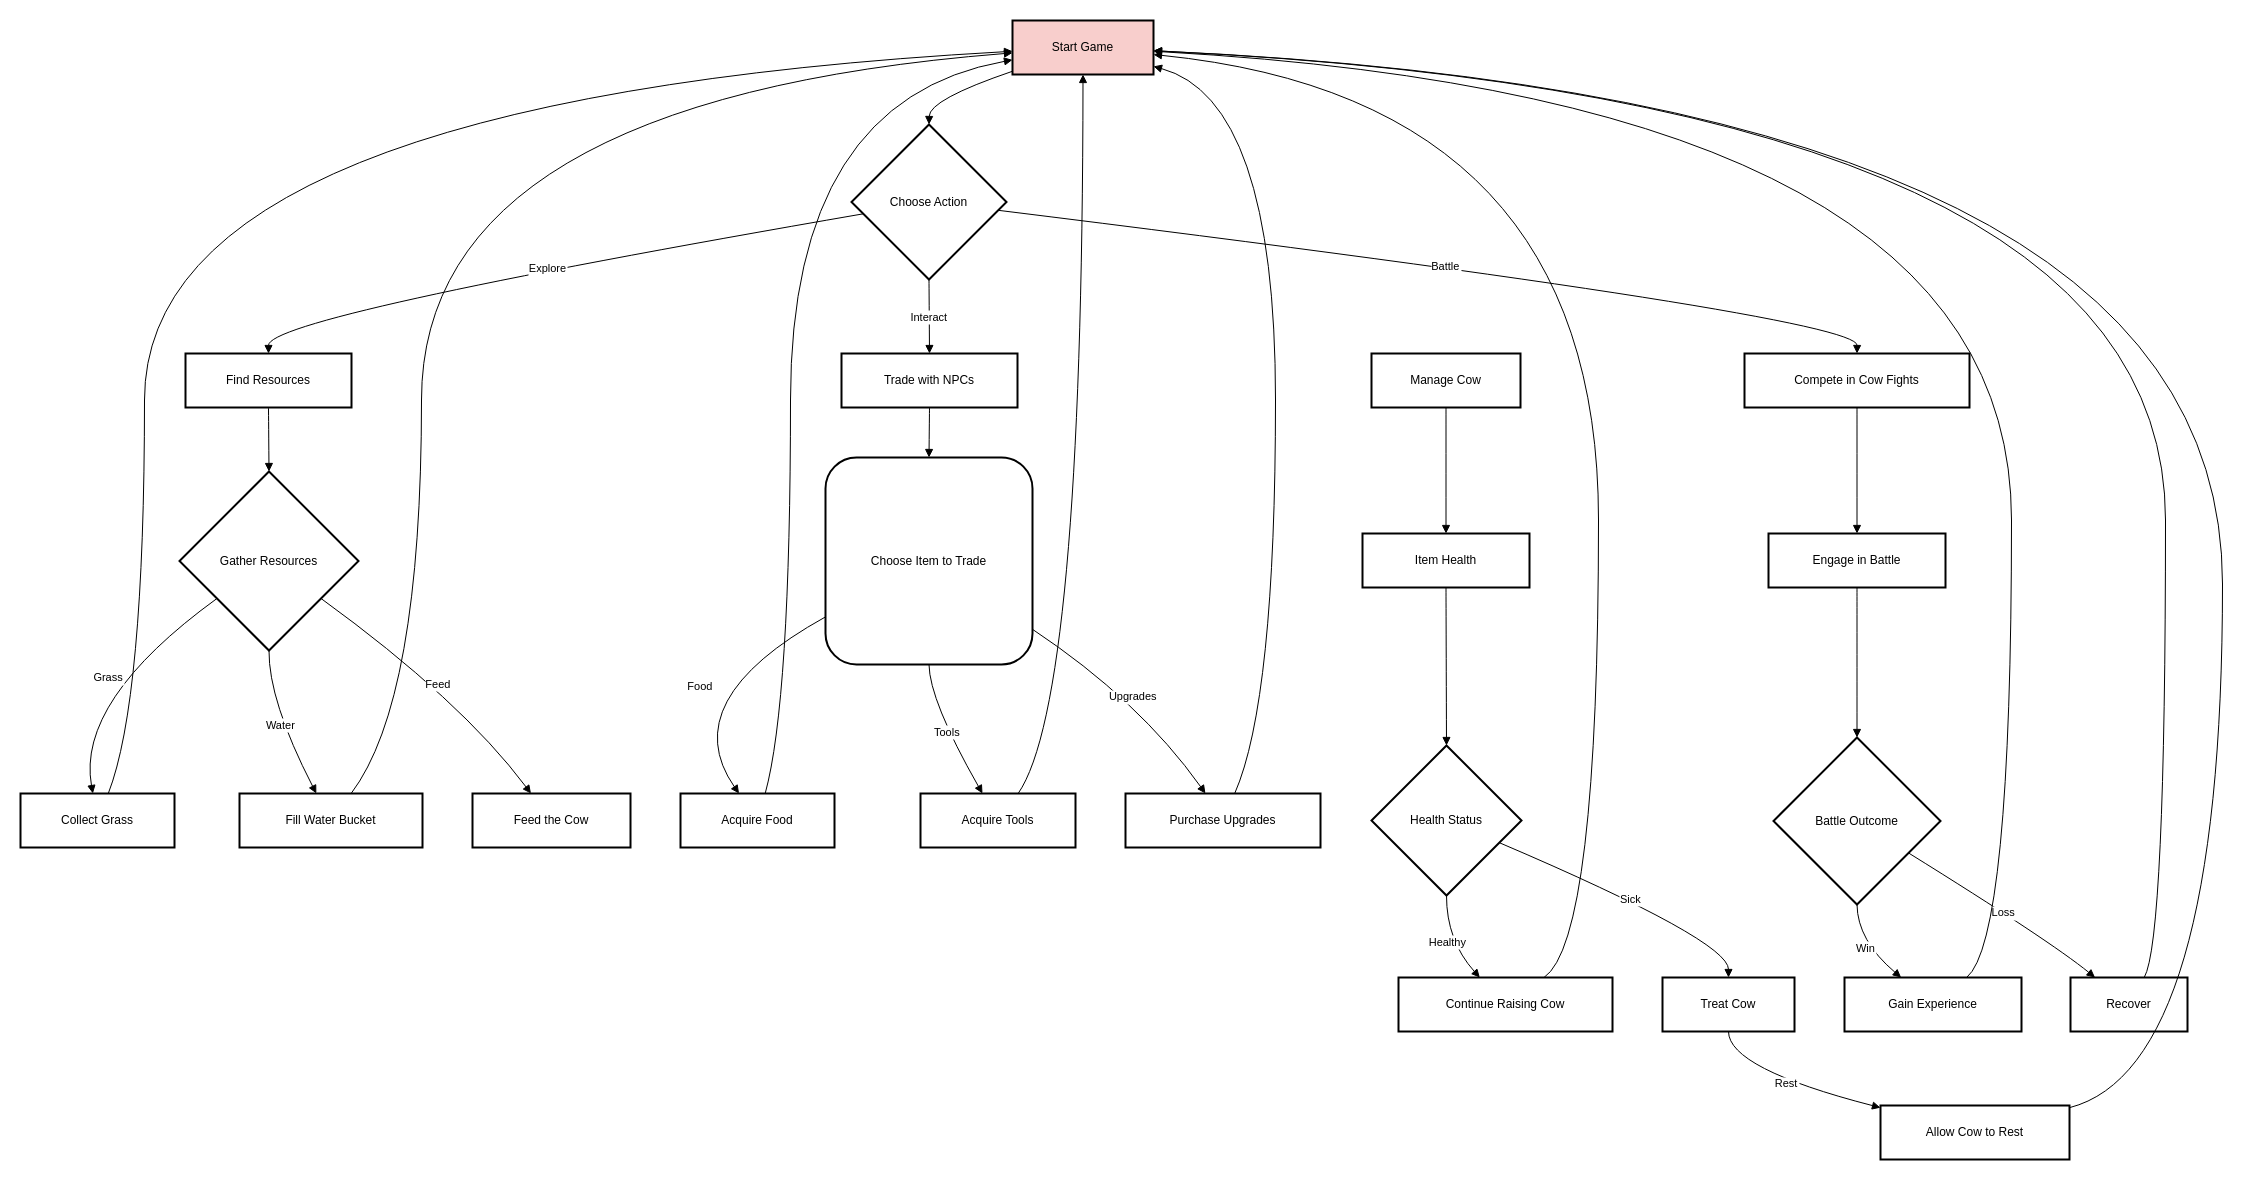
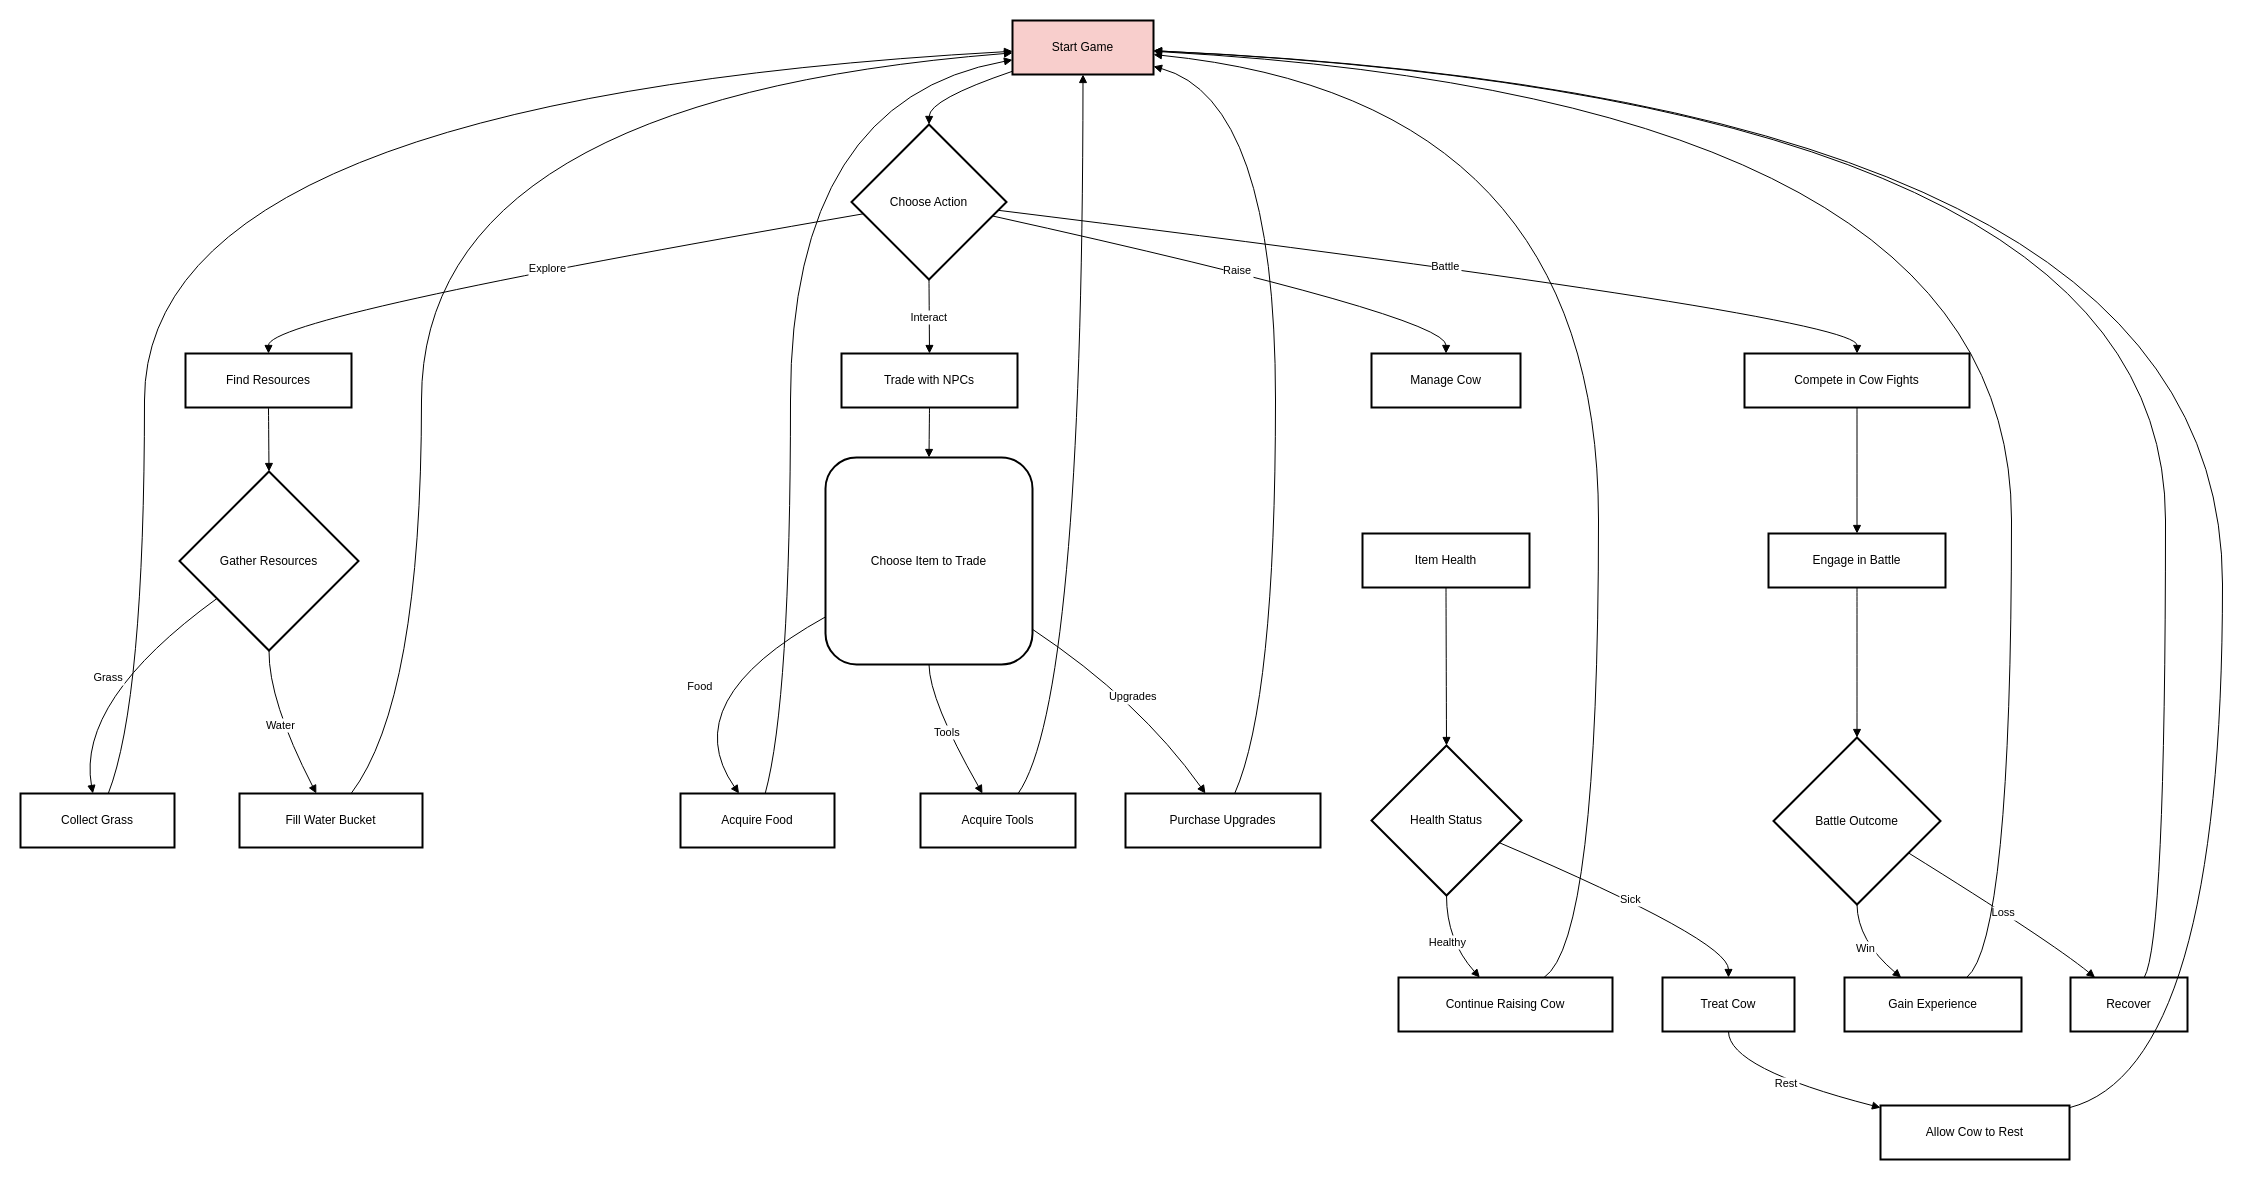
  <mxCell id="0" />
  <mxCell id="1" parent="0" />
  <mxCell id="2" value="Start Game" style="whiteSpace=wrap;strokeWidth=2;fillColor=#f8cecc;" parent="1" vertex="1"><mxGeometry x="1012" y="20" width="141" height="54" as="geometry" /></mxCell>
  <mxCell id="3" value="Choose Action" style="rhombus;strokeWidth=2;whiteSpace=wrap;" parent="1" vertex="1"><mxGeometry x="851" y="124" width="155" height="155" as="geometry" /></mxCell>
  <mxCell id="4" value="Find Resources" style="whiteSpace=wrap;strokeWidth=2;" parent="1" vertex="1"><mxGeometry x="185" y="353" width="166" height="54" as="geometry" /></mxCell>
  <mxCell id="5" value="Trade with NPCs" style="whiteSpace=wrap;strokeWidth=2;" parent="1" vertex="1"><mxGeometry x="841" y="353" width="176" height="54" as="geometry" /></mxCell>
  <mxCell id="6" value="Manage Cow" style="whiteSpace=wrap;strokeWidth=2;" parent="1" vertex="1"><mxGeometry x="1371" y="353" width="149" height="54" as="geometry" /></mxCell>
  <mxCell id="7" value="Compete in Cow Fights" style="whiteSpace=wrap;strokeWidth=2;" parent="1" vertex="1"><mxGeometry x="1744" y="353" width="225" height="54" as="geometry" /></mxCell>
  <mxCell id="8" value="Gather Resources" style="rhombus;strokeWidth=2;whiteSpace=wrap;" parent="1" vertex="1"><mxGeometry x="179" y="471" width="179" height="179" as="geometry" /></mxCell>
  <mxCell id="9" value="Collect Grass" style="whiteSpace=wrap;strokeWidth=2;" parent="1" vertex="1"><mxGeometry x="20" y="793" width="154" height="54" as="geometry" /></mxCell>
  <mxCell id="10" value="Fill Water Bucket" style="whiteSpace=wrap;strokeWidth=2;" parent="1" vertex="1"><mxGeometry x="239" y="793" width="183" height="54" as="geometry" /></mxCell>
- <mxCell id="11" value="Feed the Cow" style="whiteSpace=wrap;strokeWidth=2;" parent="1" vertex="1"><mxGeometry x="472" y="793" width="158" height="54" as="geometry" /></mxCell>
  <mxCell id="12" value="Choose Item to Trade" style="strokeWidth=2;whiteSpace=wrap;rounded=1;" parent="1" vertex="1"><mxGeometry x="825" y="457" width="207" height="207" as="geometry" /></mxCell>
  <mxCell id="13" value="Acquire Food" style="whiteSpace=wrap;strokeWidth=2;" parent="1" vertex="1"><mxGeometry x="680" y="793" width="154" height="54" as="geometry" /></mxCell>
  <mxCell id="14" value="Acquire Tools" style="whiteSpace=wrap;strokeWidth=2;" parent="1" vertex="1"><mxGeometry x="920" y="793" width="155" height="54" as="geometry" /></mxCell>
  <mxCell id="15" value="Purchase Upgrades" style="whiteSpace=wrap;strokeWidth=2;" parent="1" vertex="1"><mxGeometry x="1125" y="793" width="195" height="54" as="geometry" /></mxCell>
  <mxCell id="16" value="Item Health" style="whiteSpace=wrap;strokeWidth=2;" parent="1" vertex="1"><mxGeometry x="1362" y="533" width="167" height="54" as="geometry" /></mxCell>
  <mxCell id="17" value="Health Status" style="rhombus;strokeWidth=2;whiteSpace=wrap;" parent="1" vertex="1"><mxGeometry x="1371" y="745" width="150" height="150" as="geometry" /></mxCell>
  <mxCell id="18" value="Continue Raising Cow" style="whiteSpace=wrap;strokeWidth=2;" parent="1" vertex="1"><mxGeometry x="1398" y="977" width="214" height="54" as="geometry" /></mxCell>
  <mxCell id="19" value="Treat Cow" style="whiteSpace=wrap;strokeWidth=2;" parent="1" vertex="1"><mxGeometry x="1662" y="977" width="132" height="54" as="geometry" /></mxCell>
  <mxCell id="20" value="Allow Cow to Rest" style="whiteSpace=wrap;strokeWidth=2;" parent="1" vertex="1"><mxGeometry x="1880" y="1105" width="189" height="54" as="geometry" /></mxCell>
  <mxCell id="21" value="Engage in Battle" style="whiteSpace=wrap;strokeWidth=2;" parent="1" vertex="1"><mxGeometry x="1768" y="533" width="177" height="54" as="geometry" /></mxCell>
  <mxCell id="22" value="Battle Outcome" style="rhombus;strokeWidth=2;whiteSpace=wrap;" parent="1" vertex="1"><mxGeometry x="1773" y="737" width="167" height="167" as="geometry" /></mxCell>
  <mxCell id="23" value="Gain Experience" style="whiteSpace=wrap;strokeWidth=2;" parent="1" vertex="1"><mxGeometry x="1844" y="977" width="177" height="54" as="geometry" /></mxCell>
  <mxCell id="24" value="Recover" style="whiteSpace=wrap;strokeWidth=2;" parent="1" vertex="1"><mxGeometry x="2070" y="977" width="117" height="54" as="geometry" /></mxCell>
  <mxCell id="25" value="" style="curved=1;startArrow=none;endArrow=block;exitX=0;exitY=0.94;entryX=0.5;entryY=0;" parent="1" source="2" target="3" edge="1"><mxGeometry relative="1" as="geometry"><Array as="points"><mxPoint x="929" y="99" /></Array></mxGeometry></mxCell>
  <mxCell id="26" value="Explore" style="curved=1;startArrow=none;endArrow=block;exitX=0;exitY=0.59;entryX=0.5;entryY=-0.01;" parent="1" source="3" target="4" edge="1"><mxGeometry relative="1" as="geometry"><Array as="points"><mxPoint x="268" y="316" /></Array></mxGeometry></mxCell>
  <mxCell id="27" value="Interact" style="curved=1;startArrow=none;endArrow=block;exitX=0.5;exitY=1;entryX=0.5;entryY=-0.01;" parent="1" source="3" target="5" edge="1"><mxGeometry relative="1" as="geometry"><Array as="points" /></mxGeometry></mxCell>
+ <mxCell id="28" value="Raise" style="curved=1;startArrow=none;endArrow=block;exitX=1;exitY=0.61;entryX=0.5;entryY=-0.01;" parent="1" source="3" target="6" edge="1"><mxGeometry relative="1" as="geometry"><Array as="points"><mxPoint x="1446" y="316" /></Array></mxGeometry></mxCell>
  <mxCell id="29" value="Battle" style="curved=1;startArrow=none;endArrow=block;exitX=1;exitY=0.56;entryX=0.5;entryY=-0.01;" parent="1" source="3" target="7" edge="1"><mxGeometry relative="1" as="geometry"><Array as="points"><mxPoint x="1857" y="316" /></Array></mxGeometry></mxCell>
  <mxCell id="30" value="" style="curved=1;startArrow=none;endArrow=block;exitX=0.5;exitY=0.99;entryX=0.5;entryY=0;" parent="1" source="4" target="8" edge="1"><mxGeometry relative="1" as="geometry"><Array as="points" /></mxGeometry></mxCell>
  <mxCell id="31" value="Grass" style="curved=1;startArrow=none;endArrow=block;exitX=0;exitY=0.86;entryX=0.47;entryY=0;" parent="1" source="8" target="9" edge="1"><mxGeometry relative="1" as="geometry"><Array as="points"><mxPoint x="76" y="700" /></Array></mxGeometry></mxCell>
  <mxCell id="32" value="Water" style="curved=1;startArrow=none;endArrow=block;exitX=0.5;exitY=1;entryX=0.42;entryY=0;" parent="1" source="8" target="10" edge="1"><mxGeometry relative="1" as="geometry"><Array as="points"><mxPoint x="268" y="700" /></Array></mxGeometry></mxCell>
- <mxCell id="33" value="Feed" style="curved=1;startArrow=none;endArrow=block;exitX=1;exitY=0.86;entryX=0.37;entryY=0;" parent="1" source="8" target="11" edge="1"><mxGeometry relative="1" as="geometry"><Array as="points"><mxPoint x="461" y="700" /></Array></mxGeometry></mxCell>
  <mxCell id="34" value="" style="curved=1;startArrow=none;endArrow=block;exitX=0.5;exitY=0.99;entryX=0.5;entryY=0;" parent="1" source="5" target="12" edge="1"><mxGeometry relative="1" as="geometry"><Array as="points" /></mxGeometry></mxCell>
  <mxCell id="35" value="Food" style="curved=1;startArrow=none;endArrow=block;exitX=0;exitY=0.77;entryX=0.38;entryY=0;" parent="1" source="12" target="13" edge="1"><mxGeometry relative="1" as="geometry"><Array as="points"><mxPoint x="674" y="700" /></Array></mxGeometry></mxCell>
  <mxCell id="36" value="Tools" style="curved=1;startArrow=none;endArrow=block;exitX=0.5;exitY=1;entryX=0.4;entryY=0;" parent="1" source="12" target="14" edge="1"><mxGeometry relative="1" as="geometry"><Array as="points"><mxPoint x="929" y="700" /></Array></mxGeometry></mxCell>
  <mxCell id="37" value="Upgrades" style="curved=1;startArrow=none;endArrow=block;exitX=1;exitY=0.83;entryX=0.41;entryY=0;" parent="1" source="12" target="15" edge="1"><mxGeometry relative="1" as="geometry"><Array as="points"><mxPoint x="1139" y="700" /></Array></mxGeometry></mxCell>
- <mxCell id="38" value="" style="curved=1;startArrow=none;endArrow=block;exitX=0.5;exitY=0.99;entryX=0.5;entryY=0;" parent="1" source="6" target="16" edge="1"><mxGeometry relative="1" as="geometry"><Array as="points" /></mxGeometry></mxCell>
  <mxCell id="39" value="" style="curved=1;startArrow=none;endArrow=block;exitX=0.5;exitY=1;entryX=0.5;entryY=0;" parent="1" source="16" target="17" edge="1"><mxGeometry relative="1" as="geometry"><Array as="points" /></mxGeometry></mxCell>
  <mxCell id="40" value="Healthy" style="curved=1;startArrow=none;endArrow=block;exitX=0.5;exitY=1;entryX=0.38;entryY=0;" parent="1" source="17" target="18" edge="1"><mxGeometry relative="1" as="geometry"><Array as="points"><mxPoint x="1446" y="940" /></Array></mxGeometry></mxCell>
  <mxCell id="41" value="Sick" style="curved=1;startArrow=none;endArrow=block;exitX=1;exitY=0.71;entryX=0.5;entryY=0;" parent="1" source="17" target="19" edge="1"><mxGeometry relative="1" as="geometry"><Array as="points"><mxPoint x="1728" y="940" /></Array></mxGeometry></mxCell>
  <mxCell id="42" value="Rest" style="curved=1;startArrow=none;endArrow=block;exitX=0.5;exitY=1;entryX=0;entryY=0.04;" parent="1" source="19" target="20" edge="1"><mxGeometry relative="1" as="geometry"><Array as="points"><mxPoint x="1728" y="1068" /></Array></mxGeometry></mxCell>
  <mxCell id="43" value="" style="curved=1;startArrow=none;endArrow=block;exitX=0.5;exitY=0.99;entryX=0.5;entryY=0;" parent="1" source="7" target="21" edge="1"><mxGeometry relative="1" as="geometry"><Array as="points" /></mxGeometry></mxCell>
  <mxCell id="44" value="" style="curved=1;startArrow=none;endArrow=block;exitX=0.5;exitY=1;entryX=0.5;entryY=0;" parent="1" source="21" target="22" edge="1"><mxGeometry relative="1" as="geometry"><Array as="points" /></mxGeometry></mxCell>
  <mxCell id="45" value="Win" style="curved=1;startArrow=none;endArrow=block;exitX=0.5;exitY=1;entryX=0.32;entryY=0;" parent="1" source="22" target="23" edge="1"><mxGeometry relative="1" as="geometry"><Array as="points"><mxPoint x="1857" y="940" /></Array></mxGeometry></mxCell>
  <mxCell id="46" value="Loss" style="curved=1;startArrow=none;endArrow=block;exitX=1;exitY=0.81;entryX=0.21;entryY=0;" parent="1" source="22" target="24" edge="1"><mxGeometry relative="1" as="geometry"><Array as="points"><mxPoint x="2049" y="940" /></Array></mxGeometry></mxCell>
  <mxCell id="47" value="" style="curved=1;startArrow=none;endArrow=block;exitX=0.57;exitY=0;entryX=0;entryY=0.57;" parent="1" source="9" target="2" edge="1"><mxGeometry relative="1" as="geometry"><Array as="points"><mxPoint x="144" y="700" /><mxPoint x="144" y="99" /></Array></mxGeometry></mxCell>
  <mxCell id="48" value="" style="curved=1;startArrow=none;endArrow=block;exitX=0.61;exitY=0;entryX=0;entryY=0.6;" parent="1" source="10" target="2" edge="1"><mxGeometry relative="1" as="geometry"><Array as="points"><mxPoint x="421" y="700" /><mxPoint x="421" y="99" /></Array></mxGeometry></mxCell>
  <mxCell id="49" value="" style="curved=1;startArrow=none;endArrow=block;exitX=0.55;exitY=0;entryX=0;entryY=0.73;" parent="1" source="13" target="2" edge="1"><mxGeometry relative="1" as="geometry"><Array as="points"><mxPoint x="790" y="700" /><mxPoint x="790" y="99" /></Array></mxGeometry></mxCell>
  <mxCell id="50" value="" style="curved=1;startArrow=none;endArrow=block;exitX=0.63;exitY=0;entryX=0.5;entryY=1;" parent="1" source="14" target="2" edge="1"><mxGeometry relative="1" as="geometry"><Array as="points"><mxPoint x="1082" y="700" /></Array></mxGeometry></mxCell>
  <mxCell id="51" value="" style="curved=1;startArrow=none;endArrow=block;exitX=0.56;exitY=0;entryX=1;entryY=0.85;" parent="1" source="15" target="2" edge="1"><mxGeometry relative="1" as="geometry"><Array as="points"><mxPoint x="1275" y="700" /><mxPoint x="1275" y="99" /></Array></mxGeometry></mxCell>
  <mxCell id="52" value="" style="curved=1;startArrow=none;endArrow=block;exitX=0.68;exitY=0;entryX=1;entryY=0.63;" parent="1" source="18" target="2" edge="1"><mxGeometry relative="1" as="geometry"><Array as="points"><mxPoint x="1598" y="940" /><mxPoint x="1598" y="99" /></Array></mxGeometry></mxCell>
  <mxCell id="53" value="" style="curved=1;startArrow=none;endArrow=block;exitX=1;exitY=0.04;entryX=1;entryY=0.56;" parent="1" source="20" target="2" edge="1"><mxGeometry relative="1" as="geometry"><Array as="points"><mxPoint x="2222" y="1068" /><mxPoint x="2222" y="99" /></Array></mxGeometry></mxCell>
  <mxCell id="54" value="" style="curved=1;startArrow=none;endArrow=block;exitX=0.69;exitY=0;entryX=1;entryY=0.57;" parent="1" source="23" target="2" edge="1"><mxGeometry relative="1" as="geometry"><Array as="points"><mxPoint x="2011" y="940" /><mxPoint x="2011" y="99" /></Array></mxGeometry></mxCell>
  <mxCell id="55" value="" style="curved=1;startArrow=none;endArrow=block;exitX=0.63;exitY=0;entryX=1;entryY=0.56;" parent="1" source="24" target="2" edge="1"><mxGeometry relative="1" as="geometry"><Array as="points"><mxPoint x="2165" y="940" /><mxPoint x="2165" y="99" /></Array></mxGeometry></mxCell>
